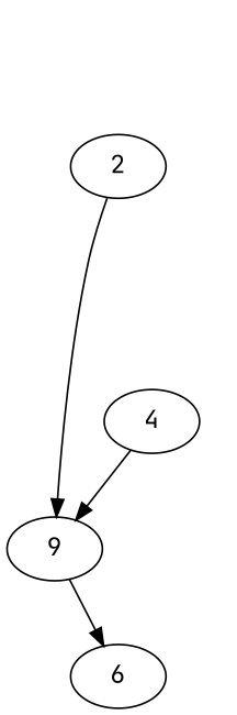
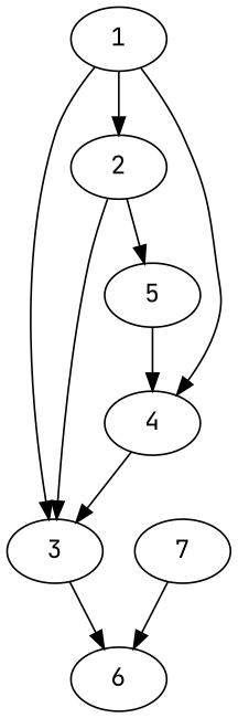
  digraph {
    fontname="JetBrains Mono"
    node [fontname="JetBrains Mono"]
    edge [fontname="JetBrains Mono"]
+   1
    2
-   3 [label=9]
+   3
    4
+   5
    6
+   7
+   1 -> 2
+   1 -> 3
+   1 -> 4
    2 -> 3
+   2 -> 5
    3 -> 6
    4 -> 3
+   5 -> 4
+   7 -> 6
  }
